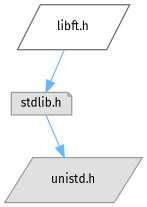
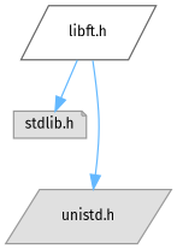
  digraph {
    fontname="Fira Sans"
    node [color=grey60 fillcolor="#E0E0E0" fontname="Fira Sans" fontsize=10 shape=parallelogram style=filled]
    edge [color=steelblue1 fontname="Fira Sans" fontsize=10 labelfontname=Helvetica labelfontsize=10 style=solid]
    n1 [color=grey40 fillcolor=white height=0.2 label="libft.h" width=0.4]
    n2 [height=0.2 label="stdlib.h" shape=note width=0.4]
    n3 [height=0.2 label="unistd.h" width=0.4]
    n1 -> n2
-   n2 -> n3
+   n1 -> n3
  }
